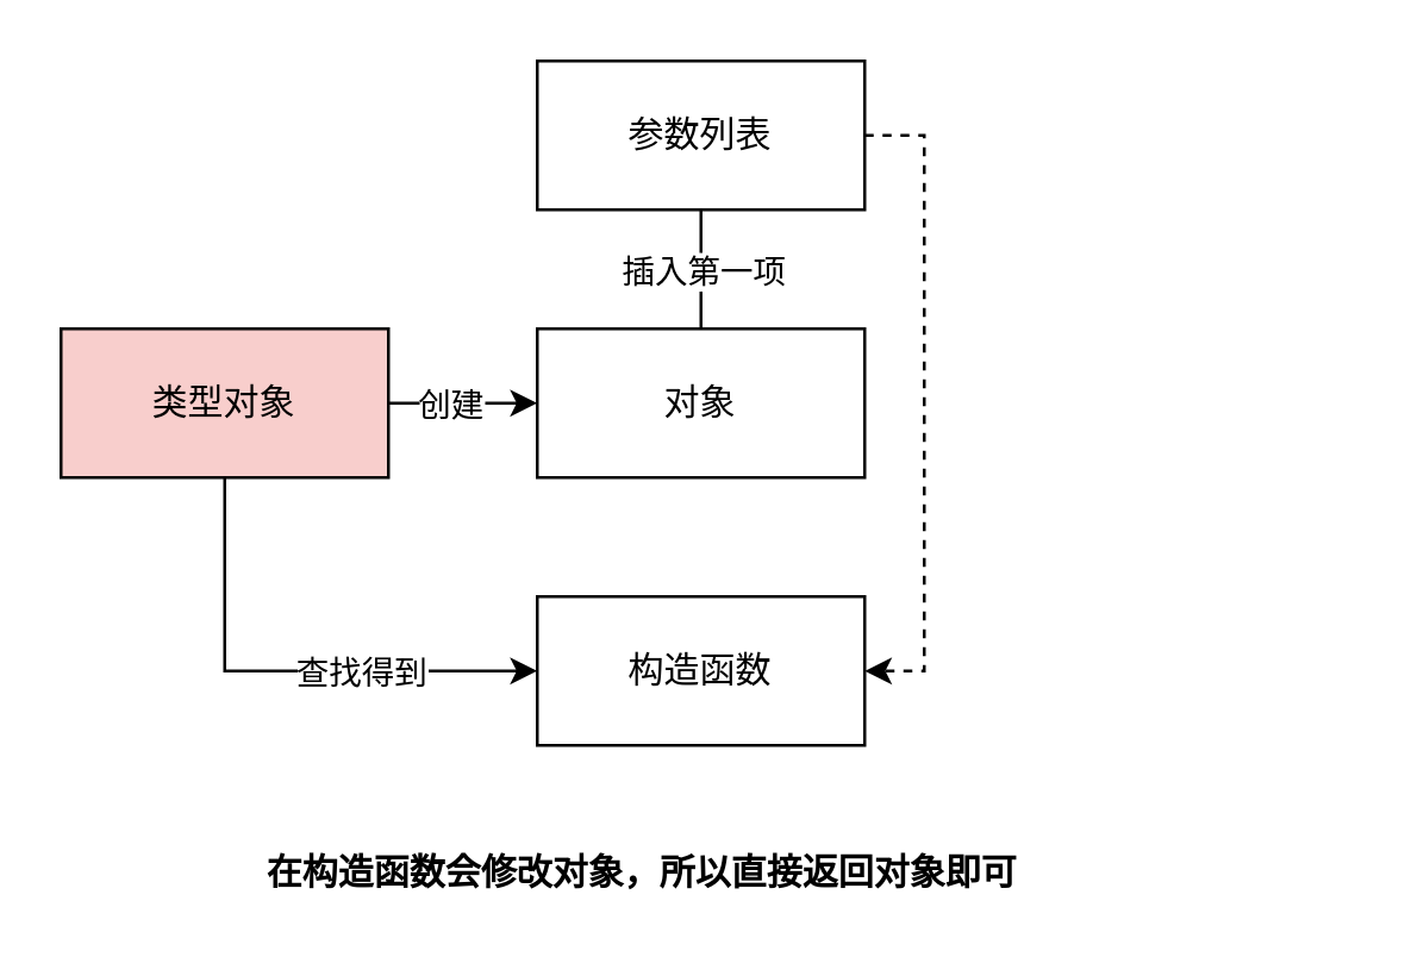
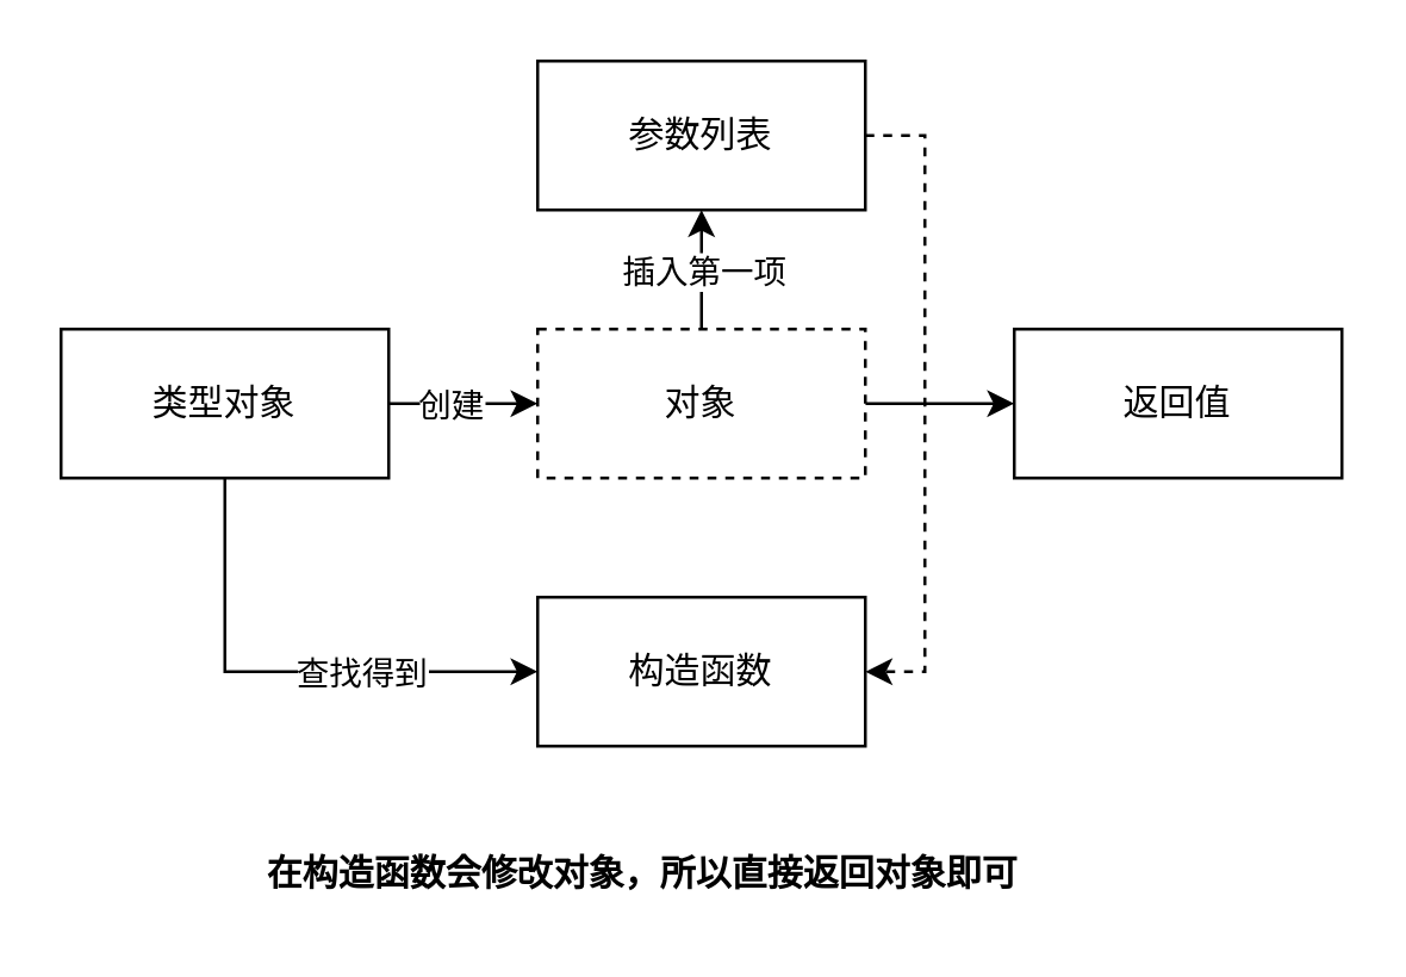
  <mxCell id="0" />
  <mxCell id="1" parent="0" />
  <mxCell id="2" style="edgeStyle=orthogonalEdgeStyle;rounded=0;orthogonalLoop=1;jettySize=auto;html=1;exitX=1;exitY=0.5;exitDx=0;exitDy=0;" edge="1" parent="1" source="6" target="12"><mxGeometry relative="1" as="geometry" /></mxCell>
  <mxCell id="3" value="创建" style="edgeLabel;html=1;align=center;verticalAlign=middle;resizable=0;points=[];" vertex="1" connectable="0" parent="2"><mxGeometry x="-0.448" y="3" relative="1" as="geometry"><mxPoint x="6" y="3" as="offset" /></mxGeometry></mxCell>
  <mxCell id="4" style="edgeStyle=orthogonalEdgeStyle;rounded=0;orthogonalLoop=1;jettySize=auto;html=1;exitX=0.5;exitY=1;exitDx=0;exitDy=0;entryX=0;entryY=0.5;entryDx=0;entryDy=0;" edge="1" parent="1" source="6" target="13"><mxGeometry relative="1" as="geometry" /></mxCell>
  <mxCell id="5" value="查找得到" style="edgeLabel;html=1;align=center;verticalAlign=middle;resizable=0;points=[];" vertex="1" connectable="0" parent="4"><mxGeometry x="0.115" y="-2" relative="1" as="geometry"><mxPoint x="15" y="-2" as="offset" /></mxGeometry></mxCell>
- <mxCell id="6" value="类型对象" style="html=1;whiteSpace=wrap;fillColor=#f8cecc;" vertex="1" parent="1"><mxGeometry x="20" y="110" width="110" height="50" as="geometry" /></mxCell>
+ <mxCell id="6" value="类型对象" style="html=1;whiteSpace=wrap;" vertex="1" parent="1"><mxGeometry x="20" y="110" width="110" height="50" as="geometry" /></mxCell>
  <mxCell id="7" style="edgeStyle=orthogonalEdgeStyle;rounded=0;orthogonalLoop=1;jettySize=auto;html=1;exitX=1;exitY=0.5;exitDx=0;exitDy=0;entryX=1;entryY=0.5;entryDx=0;entryDy=0;dashed=1;" edge="1" parent="1" source="8" target="13"><mxGeometry relative="1" as="geometry" /></mxCell>
  <mxCell id="8" value="参数列表" style="html=1;whiteSpace=wrap;" vertex="1" parent="1"><mxGeometry x="180" y="20" width="110" height="50" as="geometry" /></mxCell>
- <mxCell id="9" style="edgeStyle=orthogonalEdgeStyle;rounded=0;orthogonalLoop=1;jettySize=auto;html=1;exitX=0.5;exitY=0;exitDx=0;exitDy=0;entryX=0.5;entryY=1;entryDx=0;entryDy=0;endArrow=none;" edge="1" parent="1" source="12" target="8"><mxGeometry relative="1" as="geometry" /></mxCell>
+ <mxCell id="9" style="edgeStyle=orthogonalEdgeStyle;rounded=0;orthogonalLoop=1;jettySize=auto;html=1;exitX=0.5;exitY=0;exitDx=0;exitDy=0;entryX=0.5;entryY=1;entryDx=0;entryDy=0;" edge="1" parent="1" source="12" target="8"><mxGeometry relative="1" as="geometry" /></mxCell>
  <mxCell id="10" value="插入第一项" style="edgeLabel;html=1;align=center;verticalAlign=middle;resizable=0;points=[];" vertex="1" connectable="0" parent="9"><mxGeometry relative="1" as="geometry"><mxPoint as="offset" /></mxGeometry></mxCell>
- <mxCell id="12" value="对象" style="html=1;whiteSpace=wrap;" vertex="1" parent="1"><mxGeometry x="180" y="110" width="110" height="50" as="geometry" /></mxCell>
+ <mxCell id="11" style="edgeStyle=orthogonalEdgeStyle;rounded=0;orthogonalLoop=1;jettySize=auto;html=1;exitX=1;exitY=0.5;exitDx=0;exitDy=0;entryX=0;entryY=0.5;entryDx=0;entryDy=0;" edge="1" parent="1" source="12" target="14"><mxGeometry relative="1" as="geometry" /></mxCell>
+ <mxCell id="12" value="对象" style="html=1;whiteSpace=wrap;dashed=1;" vertex="1" parent="1"><mxGeometry x="180" y="110" width="110" height="50" as="geometry" /></mxCell>
  <mxCell id="13" value="构造函数" style="html=1;whiteSpace=wrap;" vertex="1" parent="1"><mxGeometry x="180" y="200" width="110" height="50" as="geometry" /></mxCell>
+ <mxCell id="14" value="返回值" style="html=1;whiteSpace=wrap;" vertex="1" parent="1"><mxGeometry x="340" y="110" width="110" height="50" as="geometry" /></mxCell>
  <mxCell id="15" value="在构造函数会修改对象，所以直接返回对象即可" style="text;align=center;fontStyle=1;verticalAlign=middle;spacingLeft=3;spacingRight=3;strokeColor=none;rotatable=0;points=[[0,0.5],[1,0.5]];portConstraint=eastwest;html=1;" vertex="1" parent="1"><mxGeometry x="175" y="280" width="80" height="26" as="geometry" /></mxCell>
